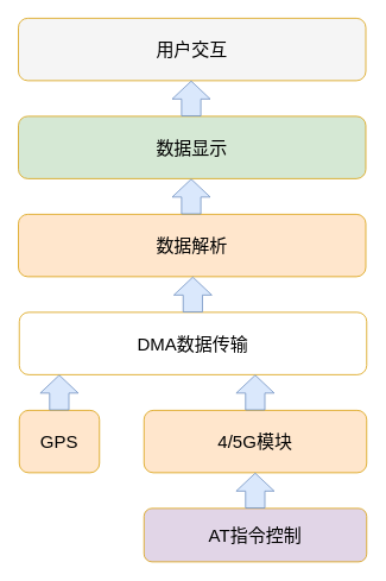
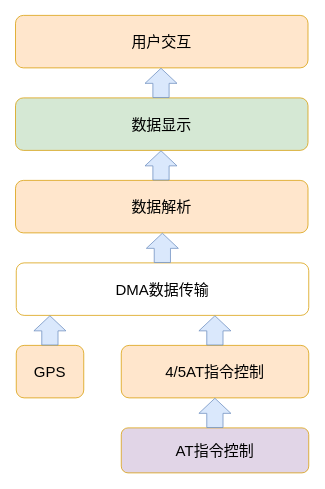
  <mxCell id="0" />
  <mxCell id="1" parent="0" />
  <mxCell id="2" value="数据显示" style="whiteSpace=wrap;html=1;fontSize=20;fillColor=#d5e8d4;strokeColor=#d79b00;rounded=1;" parent="1" vertex="1"><mxGeometry x="20" y="130" width="390" height="70" as="geometry" /></mxCell>
  <mxCell id="3" value="&lt;font style=&quot;font-size: 20px;&quot;&gt;DMA数据传输&lt;/font&gt;" style="rounded=1;whiteSpace=wrap;html=1;fontSize=20;fillColor=#ffffff;strokeColor=#d79b00;" vertex="1" parent="1"><mxGeometry x="21" y="350" width="390" height="70" as="geometry" /></mxCell>
  <mxCell id="4" value="&lt;font style=&quot;font-size: 20px;&quot;&gt;GPS&lt;br&gt;&lt;/font&gt;" style="rounded=1;whiteSpace=wrap;html=1;fillColor=#ffe6cc;strokeColor=#d79b00;" vertex="1" parent="1"><mxGeometry x="21" y="460" width="90" height="70" as="geometry" /></mxCell>
- <mxCell id="5" value="&lt;font style=&quot;font-size: 20px;&quot;&gt;4/5G模块&lt;br&gt;&lt;/font&gt;" style="rounded=1;whiteSpace=wrap;html=1;fillColor=#ffe6cc;strokeColor=#d79b00;" vertex="1" parent="1"><mxGeometry x="161" y="460" width="250" height="70" as="geometry" /></mxCell>
+ <mxCell id="5" value="&lt;font style=&quot;font-size: 20px;&quot;&gt;4/5AT指令控制&lt;br&gt;&lt;/font&gt;" style="rounded=1;whiteSpace=wrap;html=1;fillColor=#ffe6cc;strokeColor=#d79b00;" vertex="1" parent="1"><mxGeometry x="161" y="460" width="250" height="70" as="geometry" /></mxCell>
  <mxCell id="6" value="AT指令控制" style="rounded=1;whiteSpace=wrap;html=1;fontSize=20;fillColor=#e1d5e7;strokeColor=#d79b00;" vertex="1" parent="1"><mxGeometry x="161" y="570" width="250" height="60" as="geometry" /></mxCell>
  <mxCell id="7" value="&lt;font style=&quot;font-size: 20px;&quot;&gt;数据解析&lt;/font&gt;" style="rounded=1;whiteSpace=wrap;html=1;fontSize=20;fillColor=#ffe6cc;strokeColor=#d79b00;" vertex="1" parent="1"><mxGeometry x="20" y="240" width="390" height="70" as="geometry" /></mxCell>
- <mxCell id="8" value="用户交互" style="whiteSpace=wrap;html=1;fontSize=20;fillColor=#f5f5f5;strokeColor=#d79b00;rounded=1;" vertex="1" parent="1"><mxGeometry x="20" y="20" width="390" height="70" as="geometry" /></mxCell>
+ <mxCell id="8" value="用户交互" style="whiteSpace=wrap;html=1;fontSize=20;fillColor=#ffe6cc;strokeColor=#d79b00;rounded=1;" vertex="1" parent="1"><mxGeometry x="20" y="20" width="390" height="70" as="geometry" /></mxCell>
  <mxCell id="9" value="" style="shape=flexArrow;endArrow=classic;html=1;fillColor=#dae8fc;strokeColor=#6c8ebf;width=21.667;endSize=6.38;" edge="1" parent="1"><mxGeometry width="50" height="50" relative="1" as="geometry"><mxPoint x="285.86" y="570" as="sourcePoint" /><mxPoint x="285.86" y="530" as="targetPoint" /></mxGeometry></mxCell>
  <mxCell id="10" value="" style="shape=flexArrow;endArrow=classic;html=1;fillColor=#dae8fc;strokeColor=#6c8ebf;width=21.667;endSize=6.38;" edge="1" parent="1"><mxGeometry width="50" height="50" relative="1" as="geometry"><mxPoint x="285.86" y="460" as="sourcePoint" /><mxPoint x="285.86" y="420" as="targetPoint" /></mxGeometry></mxCell>
  <mxCell id="11" value="" style="shape=flexArrow;endArrow=classic;html=1;fillColor=#dae8fc;strokeColor=#6c8ebf;width=21.667;endSize=6.38;" edge="1" parent="1"><mxGeometry width="50" height="50" relative="1" as="geometry"><mxPoint x="65.86" y="460" as="sourcePoint" /><mxPoint x="65.86" y="420" as="targetPoint" /></mxGeometry></mxCell>
  <mxCell id="12" value="" style="shape=flexArrow;endArrow=classic;html=1;fillColor=#dae8fc;strokeColor=#6c8ebf;width=21.667;endSize=6.38;" edge="1" parent="1"><mxGeometry width="50" height="50" relative="1" as="geometry"><mxPoint x="215.8" y="350" as="sourcePoint" /><mxPoint x="215.8" y="310" as="targetPoint" /></mxGeometry></mxCell>
  <mxCell id="13" value="" style="shape=flexArrow;endArrow=classic;html=1;fillColor=#dae8fc;strokeColor=#6c8ebf;width=21.667;endSize=6.38;" edge="1" parent="1"><mxGeometry width="50" height="50" relative="1" as="geometry"><mxPoint x="214" y="240" as="sourcePoint" /><mxPoint x="214" y="200" as="targetPoint" /></mxGeometry></mxCell>
  <mxCell id="14" value="" style="shape=flexArrow;endArrow=classic;html=1;fillColor=#dae8fc;strokeColor=#6c8ebf;width=21.667;endSize=6.38;" edge="1" parent="1"><mxGeometry width="50" height="50" relative="1" as="geometry"><mxPoint x="214" y="130" as="sourcePoint" /><mxPoint x="214" y="90" as="targetPoint" /></mxGeometry></mxCell>
